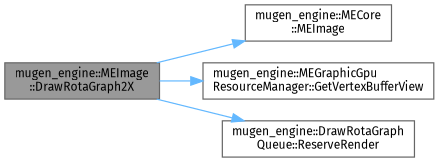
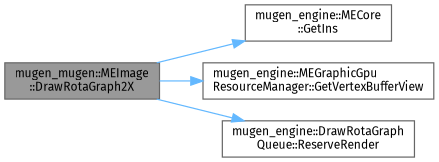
  digraph {
    fontname="Fira Sans"
    rankdir=LR
    node [color=grey40 fillcolor=white fontname="Fira Sans" fontsize=10 shape=box style=filled]
    edge [color=steelblue1 fontname="Fira Sans" fontsize=10 labelfontname=Helvetica labelfontsize=10 style=solid]
-   n1 [color=gray40 fillcolor=grey60 fontcolor=black height=0.2 label="mugen_engine::MEImage\l::DrawRotaGraph2X" width=0.4]
-   n2 [height=0.2 label="mugen_engine::MECore\l::MEImage" width=0.4]
+   n1 [color=gray40 fillcolor=grey60 fontcolor=black height=0.2 label="mugen_mugen::MEImage\l::DrawRotaGraph2X" width=0.4]
+   n2 [height=0.2 label="mugen_engine::MECore\l::GetIns" width=0.4]
    n3 [height=0.2 label="mugen_engine::MEGraphicGpu\lResourceManager::GetVertexBufferView" width=0.4]
    n4 [height=0.2 label="mugen_engine::DrawRotaGraph\lQueue::ReserveRender" width=0.4]
    n1 -> n2
    n1 -> n3
    n1 -> n4
  }
